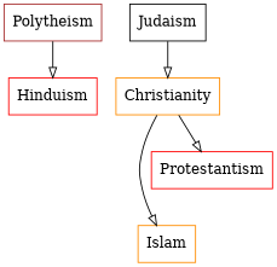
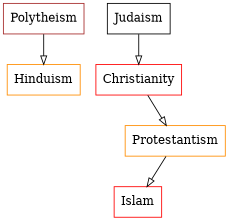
  digraph {
    node [color=darkorange shape=box]
    edge [arrowhead=onormal penwidth=1]
    Polytheism [color=brown]
-   Hinduism [color=red]
+   Hinduism
    Judaism [color=black]
-   Christianity
-   Islam
-   Protestantism [color=red]
+   Christianity [color=red]
+   Islam [color=red]
+   Protestantism
    Polytheism -> Hinduism
    Judaism -> Christianity
-   Christianity -> Islam
+   Protestantism -> Islam
    Christianity -> Protestantism
  }
